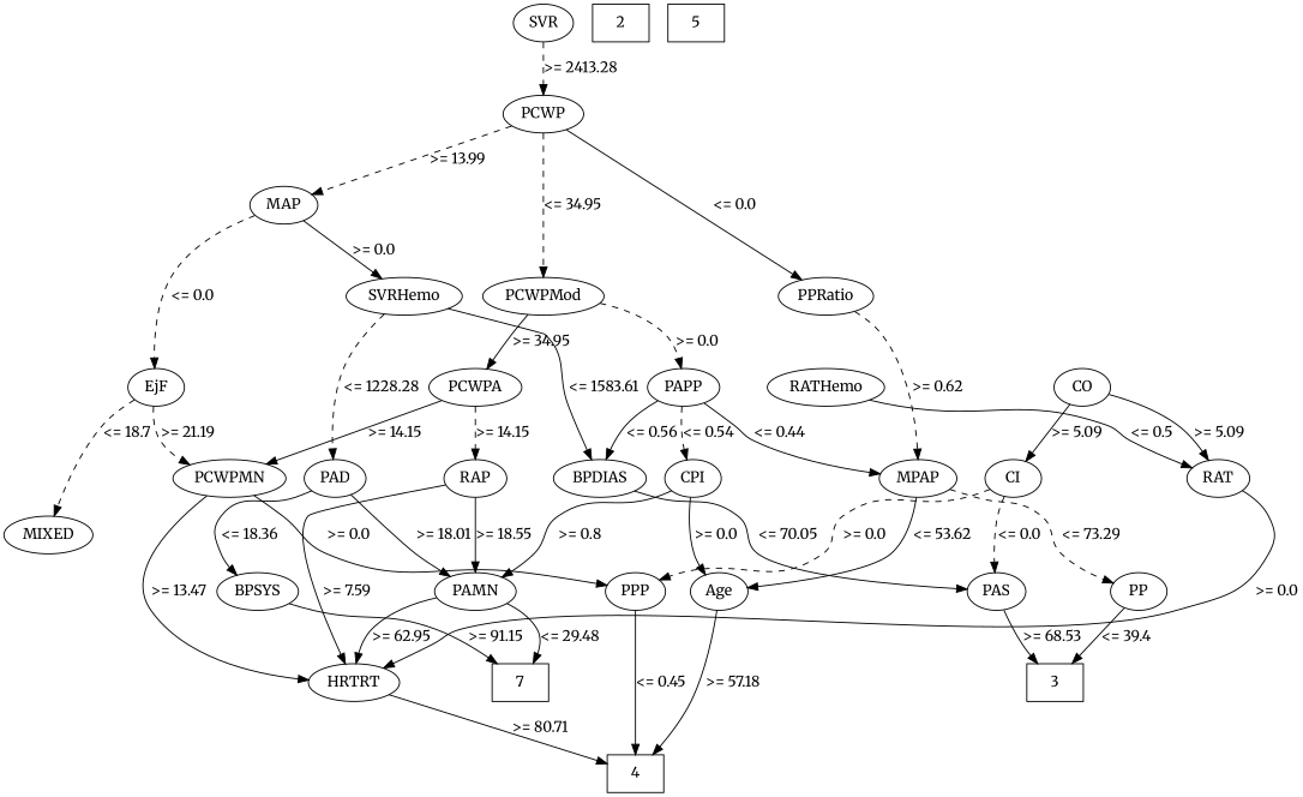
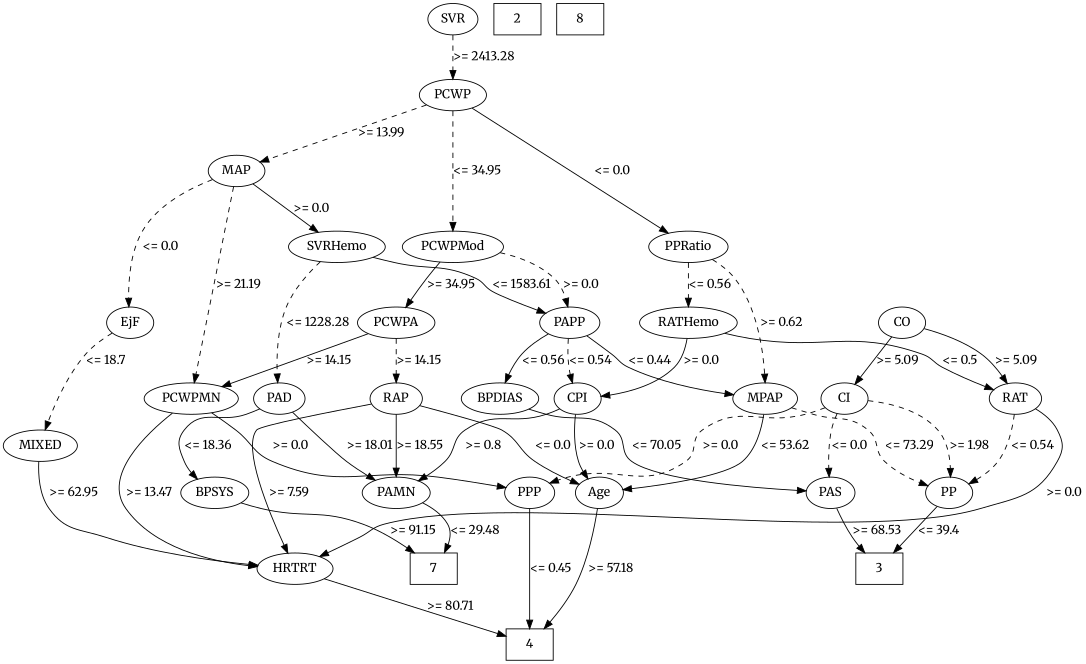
  strict digraph {
    fontname=Merriweather
    node [fontname=Merriweather]
    edge [fontname=Merriweather op=">=" param=0.0 style=solid]
    n1 [height=0.5 label=7 shape=box width=0.75]
    2 [height=0.5 shape=box width=0.75]
    3 [height=0.5 shape=box width=0.75]
    4 [height=0.5 shape=box width=0.75]
-   5 [height=0.5 shape=box width=0.75]
+   5 [height=0.5 shape=box width=0.75 label=8]
    RAP [height=0.5 width=0.77778]
    PAMN [height=0.5 width=1.0139]
    HRTRT [height=0.5 width=1.1013]
    Age [height=0.5 width=0.75]
    PAS [height=0.5 width=0.75]
    PAD [height=0.5 width=0.79437]
    BPSYS [height=0.5 width=1.0471]
    PCWP [height=0.5 width=0.97491]
    PCWPMod [height=0.5 width=1.4444]
    MAP [height=0.5 width=0.84854]
    PPRatio [height=0.5 width=1.1013]
    PCWPA [height=0.5 width=1.1555]
    PAPP [height=0.5 width=0.88889]
    SVRHemo [height=0.5 width=1.3902]
    EjF [height=0.5 width=0.75]
    RATHemo [height=0.5 width=1.375]
    MPAP [height=0.5 width=0.97491]
    PCWPMN [height=0.5 width=1.3902]
    BPDIAS [height=0.5 width=1.1735]
    CPI [height=0.5 width=0.75]
    MIXED [height=0.5 width=1.125]
    CO [height=0.5 width=0.75]
    CI [height=0.5 width=0.75]
    RAT [height=0.5 width=0.76389]
    PPP [height=0.5 width=0.75]
    PP [height=0.5 width=0.75]
    SVR [height=0.5 width=0.77778]
    RAP -> PAMN [label=">= 18.55" param=18.55]
    RAP -> HRTRT [label=">= 7.59" param=7.59]
+   RAP -> Age [label="<= 0.0" op="<="]
    PAMN -> n1 [label="<= 29.48" op="<=" param=29.48]
    HRTRT -> 4 [label=">= 80.71" param=80.71]
    Age -> 4 [label=">= 57.18" param=57.18]
    PAS -> 3 [label=">= 68.53" param=68.53]
    PAD -> PAMN [label=">= 18.01" param=18.01]
    PAD -> BPSYS [label="<= 18.36" op="<=" param=18.36]
    BPSYS -> n1 [label=">= 91.15" param=91.15]
    PCWP -> PCWPMod [label="<= 34.95" op="<=" param=34.95 style=dashed]
    PCWP -> MAP [label=">= 13.99" param=13.99 style=dashed]
    PCWP -> PPRatio [label="<= 0.0" op="<="]
    PCWPMod -> PCWPA [label=">= 34.95" param=34.95]
    PCWPMod -> PAPP [label=">= 0.0" style=dashed]
    MAP -> SVRHemo [label=">= 0.0"]
    MAP -> EjF [label="<= 0.0" op="<=" style=dashed]
+   PPRatio -> RATHemo [label="<= 0.56" op="<=" param=0.56 style=dashed]
    PPRatio -> MPAP [label=">= 0.62" param=0.62 style=dashed]
    PCWPA -> RAP [label=">= 14.15" param=14.15 style=dashed]
    PCWPA -> PCWPMN [label=">= 14.15" param=14.15]
    PAPP -> MPAP [label="<= 0.44" op="<=" param=0.44]
    PAPP -> BPDIAS [label="<= 0.56" op="<=" param=0.56]
    PAPP -> CPI [label="<= 0.54" op="<=" param=0.54 style=dashed]
    SVRHemo -> PAD [label="<= 1228.28" op="<=" param=1228.28 style=dashed]
-   SVRHemo -> BPDIAS [label="<= 1583.61" op="<=" param=1583.61]
-   EjF -> PCWPMN [label=">= 21.19" param=21.19 style=dashed]
+   SVRHemo -> PAPP [label="<= 1583.61" op="<=" param=1583.61]
+   MAP -> PCWPMN [label=">= 21.19" param=21.19 style=dashed]
    EjF -> MIXED [label="<= 18.7" op="<=" param=18.7 style=dashed]
+   RATHemo -> CPI [label=">= 0.0"]
    RATHemo -> RAT [label="<= 0.5" op="<=" param=0.5]
    MPAP -> Age [label="<= 53.62" op="<=" param=53.62]
    MPAP -> PP [label="<= 73.29" op="<=" param=73.29 style=dashed]
    PCWPMN -> HRTRT [label=">= 13.47" param=13.47]
    PCWPMN -> PPP [label=">= 0.0"]
    BPDIAS -> PAS [label="<= 70.05" op="<=" param=70.05]
    CPI -> PAMN [label=">= 0.8" param=0.8]
    CPI -> Age [label=">= 0.0"]
-   PAMN -> HRTRT [label=">= 62.95" param=62.95]
+   MIXED -> HRTRT [label=">= 62.95" param=62.95]
    CO -> CI [label=">= 5.09" param=5.09]
    CO -> RAT [label=">= 5.09" param=5.09]
    CI -> PAS [label="<= 0.0" op="<=" style=dashed]
    CI -> PPP [label=">= 0.0" style=dashed]
+   CI -> PP [label=">= 1.98" param=1.98 style=dashed]
    RAT -> HRTRT [label=">= 0.0"]
+   RAT -> PP [label="<= 0.54" op="<=" param=0.54 style=dashed]
    PPP -> 4 [label="<= 0.45" op="<=" param=0.45]
    PP -> 3 [label="<= 39.4" op="<=" param=39.4]
    SVR -> PCWP [label=">= 2413.28" param=2413.28 style=dashed]
  }
